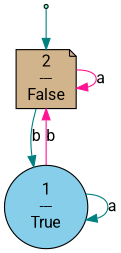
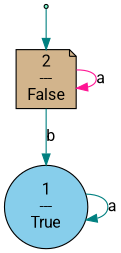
  digraph {
    fontname=Roboto
    node [fontname=Roboto style=filled]
    edge [color=teal fontname=Roboto]
    0 [fillcolor=aquamarine shape=point]
    n2 [fillcolor=tan label="2\n---\nFalse" shape=note]
    n3 [fillcolor=skyblue label="1\n---\nTrue" shape=circle]
    0 -> n2
    n2 -> n2 [color=deeppink label=a]
    n2 -> n3 [label=b]
-   n3 -> n2 [color=deeppink label=b]
    n3 -> n3 [label=a]
  }
